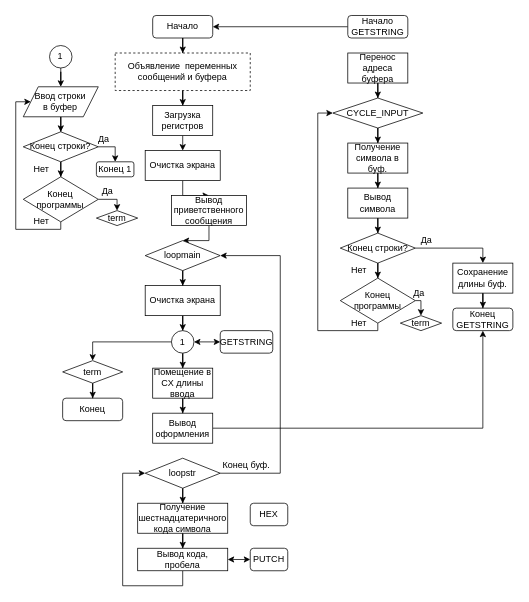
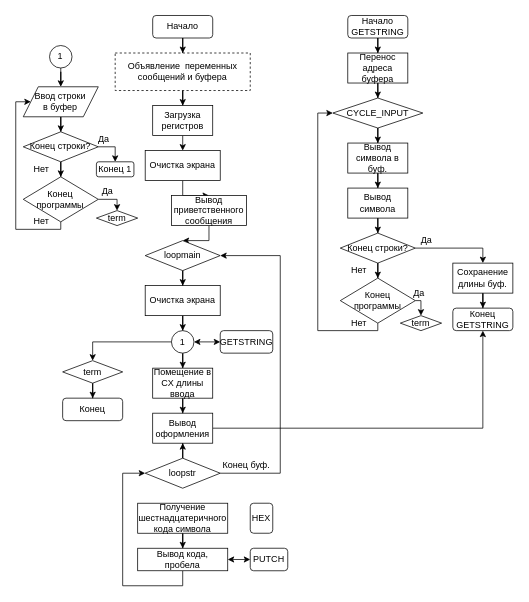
  <mxCell id="0" />
  <mxCell id="1" parent="0" />
  <mxCell id="2" style="edgeStyle=orthogonalEdgeStyle;rounded=0;orthogonalLoop=1;jettySize=auto;html=1;" parent="1" source="3" target="5" edge="1"><mxGeometry relative="1" as="geometry" /></mxCell>
  <mxCell id="3" value="Начало" style="rounded=1;whiteSpace=wrap;html=1;fontSize=12;glass=0;strokeWidth=1;shadow=0;" parent="1" vertex="1"><mxGeometry x="203" y="20" width="80" height="30" as="geometry" /></mxCell>
  <mxCell id="4" style="edgeStyle=orthogonalEdgeStyle;rounded=0;orthogonalLoop=1;jettySize=auto;html=1;" parent="1" source="5" target="7" edge="1"><mxGeometry relative="1" as="geometry" /></mxCell>
  <mxCell id="5" value="Объявление&amp;nbsp; переменных сообщений и буфера" style="rounded=0;whiteSpace=wrap;html=1;dashed=1;" parent="1" vertex="1"><mxGeometry x="153" y="70" width="180" height="50" as="geometry" /></mxCell>
  <mxCell id="6" style="edgeStyle=orthogonalEdgeStyle;rounded=0;orthogonalLoop=1;jettySize=auto;html=1;exitX=0.5;exitY=1;exitDx=0;exitDy=0;entryX=0.5;entryY=0;entryDx=0;entryDy=0;" edge="1" parent="1" source="7" target="10"><mxGeometry relative="1" as="geometry" /></mxCell>
  <mxCell id="7" value="Загрузка регистров" style="rounded=0;whiteSpace=wrap;html=1;" parent="1" vertex="1"><mxGeometry x="203" y="140" width="80" height="40" as="geometry" /></mxCell>
  <mxCell id="8" value="Конец" style="rounded=1;whiteSpace=wrap;html=1;fontSize=12;glass=0;strokeWidth=1;shadow=0;" parent="1" vertex="1"><mxGeometry x="83" y="530" width="80" height="30" as="geometry" /></mxCell>
  <mxCell id="9" style="edgeStyle=orthogonalEdgeStyle;rounded=0;orthogonalLoop=1;jettySize=auto;html=1;exitX=0.5;exitY=1;exitDx=0;exitDy=0;entryX=0.5;entryY=0;entryDx=0;entryDy=0;" edge="1" parent="1" source="10" target="12"><mxGeometry relative="1" as="geometry" /></mxCell>
  <mxCell id="10" value="Очистка экрана" style="rounded=0;whiteSpace=wrap;html=1;" vertex="1" parent="1"><mxGeometry x="193" y="200" width="100" height="40" as="geometry" /></mxCell>
  <mxCell id="11" style="edgeStyle=orthogonalEdgeStyle;rounded=0;orthogonalLoop=1;jettySize=auto;html=1;exitX=0.5;exitY=1;exitDx=0;exitDy=0;entryX=0.5;entryY=0;entryDx=0;entryDy=0;" edge="1" parent="1" source="12" target="16"><mxGeometry relative="1" as="geometry" /></mxCell>
  <mxCell id="12" value="Вывод приветственного сообщения" style="rounded=0;whiteSpace=wrap;html=1;" vertex="1" parent="1"><mxGeometry x="228" y="260" width="100" height="40" as="geometry" /></mxCell>
  <mxCell id="13" style="edgeStyle=orthogonalEdgeStyle;rounded=0;orthogonalLoop=1;jettySize=auto;html=1;entryX=0.5;entryY=0;entryDx=0;entryDy=0;" edge="1" parent="1" source="14" target="19"><mxGeometry relative="1" as="geometry" /></mxCell>
  <mxCell id="14" value="Очистка экрана" style="rounded=0;whiteSpace=wrap;html=1;" vertex="1" parent="1"><mxGeometry x="193" y="380" width="100" height="40" as="geometry" /></mxCell>
  <mxCell id="15" style="edgeStyle=orthogonalEdgeStyle;rounded=0;orthogonalLoop=1;jettySize=auto;html=1;exitX=0.5;exitY=1;exitDx=0;exitDy=0;" edge="1" parent="1" source="16" target="14"><mxGeometry relative="1" as="geometry" /></mxCell>
  <mxCell id="16" value="loopmain" style="rhombus;whiteSpace=wrap;html=1;" vertex="1" parent="1"><mxGeometry x="193" y="320" width="100" height="40" as="geometry" /></mxCell>
  <mxCell id="17" style="edgeStyle=orthogonalEdgeStyle;rounded=0;orthogonalLoop=1;jettySize=auto;html=1;" edge="1" parent="1" source="19" target="42"><mxGeometry relative="1" as="geometry" /></mxCell>
  <mxCell id="18" style="edgeStyle=orthogonalEdgeStyle;rounded=0;orthogonalLoop=1;jettySize=auto;html=1;entryX=0.5;entryY=0;entryDx=0;entryDy=0;" edge="1" parent="1" source="19" target="52"><mxGeometry relative="1" as="geometry" /></mxCell>
  <mxCell id="19" value="1" style="ellipse;whiteSpace=wrap;html=1;aspect=fixed;" vertex="1" parent="1"><mxGeometry x="228" y="440" width="30" height="30" as="geometry" /></mxCell>
  <mxCell id="20" style="edgeStyle=orthogonalEdgeStyle;rounded=0;orthogonalLoop=1;jettySize=auto;html=1;entryX=0.5;entryY=0;entryDx=0;entryDy=0;" edge="1" parent="1" source="21" target="23"><mxGeometry relative="1" as="geometry" /></mxCell>
  <mxCell id="21" value="1" style="ellipse;whiteSpace=wrap;html=1;aspect=fixed;" vertex="1" parent="1"><mxGeometry x="65.49" y="60" width="30" height="30" as="geometry" /></mxCell>
  <mxCell id="22" style="edgeStyle=orthogonalEdgeStyle;rounded=0;orthogonalLoop=1;jettySize=auto;html=1;exitX=0.5;exitY=1;exitDx=0;exitDy=0;" edge="1" parent="1" source="23" target="26"><mxGeometry relative="1" as="geometry" /></mxCell>
  <mxCell id="23" value="Ввод строки&lt;div&gt;в буфер&lt;/div&gt;" style="shape=parallelogram;perimeter=parallelogramPerimeter;whiteSpace=wrap;html=1;fixedSize=1;" vertex="1" parent="1"><mxGeometry x="30.49" y="115" width="100" height="40" as="geometry" /></mxCell>
  <mxCell id="24" style="edgeStyle=orthogonalEdgeStyle;rounded=0;orthogonalLoop=1;jettySize=auto;html=1;exitX=0.5;exitY=1;exitDx=0;exitDy=0;" edge="1" parent="1" source="26" target="29"><mxGeometry relative="1" as="geometry" /></mxCell>
  <mxCell id="25" style="edgeStyle=orthogonalEdgeStyle;rounded=0;orthogonalLoop=1;jettySize=auto;html=1;exitX=1;exitY=0.5;exitDx=0;exitDy=0;" edge="1" parent="1" source="26" target="34"><mxGeometry relative="1" as="geometry" /></mxCell>
  <mxCell id="26" value="Конец строки?" style="rhombus;whiteSpace=wrap;html=1;" vertex="1" parent="1"><mxGeometry x="30.49" y="175" width="100" height="40" as="geometry" /></mxCell>
  <mxCell id="27" style="edgeStyle=orthogonalEdgeStyle;rounded=0;orthogonalLoop=1;jettySize=auto;html=1;entryX=0;entryY=0.5;entryDx=0;entryDy=0;" edge="1" parent="1" source="29" target="23"><mxGeometry relative="1" as="geometry"><Array as="points"><mxPoint x="80.49" y="305" /><mxPoint x="20.49" y="305" /><mxPoint x="20.49" y="135" /></Array></mxGeometry></mxCell>
  <mxCell id="28" style="edgeStyle=orthogonalEdgeStyle;rounded=0;orthogonalLoop=1;jettySize=auto;html=1;exitX=1;exitY=0.5;exitDx=0;exitDy=0;entryX=0.5;entryY=0;entryDx=0;entryDy=0;" edge="1" parent="1" source="29" target="35"><mxGeometry relative="1" as="geometry" /></mxCell>
  <mxCell id="29" value="Конец программы" style="rhombus;whiteSpace=wrap;html=1;" vertex="1" parent="1"><mxGeometry x="30.49" y="235" width="100" height="60" as="geometry" /></mxCell>
  <mxCell id="30" value="Нет" style="text;html=1;align=center;verticalAlign=middle;whiteSpace=wrap;rounded=0;" vertex="1" parent="1"><mxGeometry x="40.49" y="215" width="30" height="20" as="geometry" /></mxCell>
  <mxCell id="31" value="Нет" style="text;html=1;align=center;verticalAlign=middle;whiteSpace=wrap;rounded=0;" vertex="1" parent="1"><mxGeometry x="40.49" y="285" width="30" height="20" as="geometry" /></mxCell>
  <mxCell id="32" value="GETSTRING" style="rounded=1;whiteSpace=wrap;html=1;" vertex="1" parent="1"><mxGeometry x="293" y="440" width="70" height="30" as="geometry" /></mxCell>
  <mxCell id="33" value="" style="endArrow=classic;startArrow=classic;html=1;rounded=0;" edge="1" parent="1" source="19" target="32"><mxGeometry width="50" height="50" relative="1" as="geometry"><mxPoint x="183" y="420" as="sourcePoint" /><mxPoint x="233" y="370" as="targetPoint" /></mxGeometry></mxCell>
  <mxCell id="34" value="Конец 1" style="rounded=1;whiteSpace=wrap;html=1;fontSize=12;glass=0;strokeWidth=1;shadow=0;" vertex="1" parent="1"><mxGeometry x="127.98" y="215" width="50" height="20" as="geometry" /></mxCell>
  <mxCell id="35" value="term" style="rhombus;whiteSpace=wrap;html=1;" vertex="1" parent="1"><mxGeometry x="127.98" y="280" width="55.02" height="20" as="geometry" /></mxCell>
  <mxCell id="36" style="edgeStyle=orthogonalEdgeStyle;rounded=0;orthogonalLoop=1;jettySize=auto;html=1;" edge="1" parent="1" source="37" target="55"><mxGeometry relative="1" as="geometry" /></mxCell>
  <mxCell id="37" value="Вывод оформления" style="rounded=0;whiteSpace=wrap;html=1;" vertex="1" parent="1"><mxGeometry x="203" y="550" width="80" height="40" as="geometry" /></mxCell>
- <mxCell id="38" style="edgeStyle=orthogonalEdgeStyle;rounded=0;orthogonalLoop=1;jettySize=auto;html=1;" edge="1" parent="1" source="40" target="44"><mxGeometry relative="1" as="geometry" /></mxCell>
+ <mxCell id="38" style="edgeStyle=orthogonalEdgeStyle;rounded=0;orthogonalLoop=1;jettySize=auto;html=1;" edge="1" parent="1" source="40" target="37"><mxGeometry relative="1" as="geometry" /></mxCell>
  <mxCell id="39" style="edgeStyle=orthogonalEdgeStyle;rounded=0;orthogonalLoop=1;jettySize=auto;html=1;exitX=1;exitY=0.5;exitDx=0;exitDy=0;entryX=1;entryY=0.5;entryDx=0;entryDy=0;" edge="1" parent="1" source="40" target="16"><mxGeometry relative="1" as="geometry"><Array as="points"><mxPoint x="373" y="630" /><mxPoint x="373" y="340" /></Array></mxGeometry></mxCell>
  <mxCell id="40" value="loopstr" style="rhombus;whiteSpace=wrap;html=1;" vertex="1" parent="1"><mxGeometry x="193" y="610" width="100" height="40" as="geometry" /></mxCell>
  <mxCell id="41" style="edgeStyle=orthogonalEdgeStyle;rounded=0;orthogonalLoop=1;jettySize=auto;html=1;" edge="1" parent="1" source="42" target="37"><mxGeometry relative="1" as="geometry" /></mxCell>
  <mxCell id="42" value="Помещение в CX длины ввода" style="rounded=0;whiteSpace=wrap;html=1;" vertex="1" parent="1"><mxGeometry x="203" y="490" width="80" height="40" as="geometry" /></mxCell>
  <mxCell id="43" style="edgeStyle=orthogonalEdgeStyle;rounded=0;orthogonalLoop=1;jettySize=auto;html=1;" edge="1" parent="1" source="44" target="47"><mxGeometry relative="1" as="geometry" /></mxCell>
  <mxCell id="44" value="Получение шестнадцатеричного кода символа" style="rounded=0;whiteSpace=wrap;html=1;" vertex="1" parent="1"><mxGeometry x="183" y="670" width="120" height="40" as="geometry" /></mxCell>
- <mxCell id="45" value="HEX" style="rounded=1;whiteSpace=wrap;html=1;" vertex="1" parent="1"><mxGeometry x="333" y="670" width="50" height="30" as="geometry" /></mxCell>
+ <mxCell id="45" value="HEX" style="rounded=1;whiteSpace=wrap;html=1;" vertex="1" parent="1"><mxGeometry x="333" y="670" width="30" height="40" as="geometry" /></mxCell>
  <mxCell id="46" style="edgeStyle=orthogonalEdgeStyle;rounded=0;orthogonalLoop=1;jettySize=auto;html=1;entryX=0;entryY=0.5;entryDx=0;entryDy=0;" edge="1" parent="1" source="47" target="40"><mxGeometry relative="1" as="geometry"><Array as="points"><mxPoint x="243" y="780" /><mxPoint x="163" y="780" /><mxPoint x="163" y="630" /></Array></mxGeometry></mxCell>
  <mxCell id="47" value="Вывод кода, пробела" style="rounded=0;whiteSpace=wrap;html=1;" vertex="1" parent="1"><mxGeometry x="183" y="730" width="120" height="30" as="geometry" /></mxCell>
  <mxCell id="48" value="PUTCH" style="rounded=1;whiteSpace=wrap;html=1;" vertex="1" parent="1"><mxGeometry x="333" y="730" width="50" height="30" as="geometry" /></mxCell>
  <mxCell id="49" value="" style="endArrow=classic;startArrow=classic;html=1;rounded=0;" edge="1" parent="1" source="47" target="48"><mxGeometry width="50" height="50" relative="1" as="geometry"><mxPoint x="193" y="770" as="sourcePoint" /><mxPoint x="243" y="720" as="targetPoint" /></mxGeometry></mxCell>
  <mxCell id="50" value="Конец буф." style="text;html=1;align=center;verticalAlign=middle;whiteSpace=wrap;rounded=0;" vertex="1" parent="1"><mxGeometry x="293" y="610" width="70" height="20" as="geometry" /></mxCell>
  <mxCell id="51" style="edgeStyle=orthogonalEdgeStyle;rounded=0;orthogonalLoop=1;jettySize=auto;html=1;" edge="1" parent="1" source="52" target="8"><mxGeometry relative="1" as="geometry" /></mxCell>
  <mxCell id="52" value="term" style="rhombus;whiteSpace=wrap;html=1;" vertex="1" parent="1"><mxGeometry x="83" y="480" width="80" height="30" as="geometry" /></mxCell>
- <mxCell id="53" style="edgeStyle=orthogonalEdgeStyle;rounded=0;orthogonalLoop=1;jettySize=auto;html=1;" edge="1" parent="1" source="54" target="3"><mxGeometry relative="1" as="geometry" /></mxCell>
+ <mxCell id="53" style="edgeStyle=orthogonalEdgeStyle;rounded=0;orthogonalLoop=1;jettySize=auto;html=1;" edge="1" parent="1" source="54" target="57"><mxGeometry relative="1" as="geometry" /></mxCell>
  <mxCell id="54" value="Начало&lt;div&gt;GETSTRING&lt;/div&gt;" style="rounded=1;whiteSpace=wrap;html=1;fontSize=12;glass=0;strokeWidth=1;shadow=0;" vertex="1" parent="1"><mxGeometry x="463" y="20" width="80" height="30" as="geometry" /></mxCell>
  <mxCell id="55" value="Конец&lt;div&gt;GETSTRING&lt;/div&gt;" style="rounded=1;whiteSpace=wrap;html=1;fontSize=12;glass=0;strokeWidth=1;shadow=0;" vertex="1" parent="1"><mxGeometry x="603" y="410" width="80" height="30" as="geometry" /></mxCell>
  <mxCell id="56" style="edgeStyle=orthogonalEdgeStyle;rounded=0;orthogonalLoop=1;jettySize=auto;html=1;" edge="1" parent="1" source="57" target="59"><mxGeometry relative="1" as="geometry" /></mxCell>
  <mxCell id="57" value="Перенос адреса буфера" style="rounded=0;whiteSpace=wrap;html=1;" vertex="1" parent="1"><mxGeometry x="463" y="70" width="80" height="40" as="geometry" /></mxCell>
  <mxCell id="58" style="edgeStyle=orthogonalEdgeStyle;rounded=0;orthogonalLoop=1;jettySize=auto;html=1;" edge="1" parent="1" source="59" target="61"><mxGeometry relative="1" as="geometry" /></mxCell>
  <mxCell id="59" value="CYCLE_INPUT" style="rhombus;whiteSpace=wrap;html=1;" vertex="1" parent="1"><mxGeometry x="443" y="130" width="120" height="40" as="geometry" /></mxCell>
  <mxCell id="60" style="edgeStyle=orthogonalEdgeStyle;rounded=0;orthogonalLoop=1;jettySize=auto;html=1;" edge="1" parent="1" source="61" target="63"><mxGeometry relative="1" as="geometry" /></mxCell>
- <mxCell id="61" value="Получение&lt;div&gt;символа в буф.&lt;/div&gt;" style="rounded=0;whiteSpace=wrap;html=1;" vertex="1" parent="1"><mxGeometry x="463" y="190" width="80" height="40" as="geometry" /></mxCell>
+ <mxCell id="61" value="Вывод&lt;div&gt;символа в буф.&lt;/div&gt;" style="rounded=0;whiteSpace=wrap;html=1;" vertex="1" parent="1"><mxGeometry x="463" y="190" width="80" height="40" as="geometry" /></mxCell>
  <mxCell id="62" style="edgeStyle=orthogonalEdgeStyle;rounded=0;orthogonalLoop=1;jettySize=auto;html=1;" edge="1" parent="1" source="63" target="66"><mxGeometry relative="1" as="geometry" /></mxCell>
  <mxCell id="63" value="Вывод&lt;div&gt;символа&lt;/div&gt;" style="rounded=0;whiteSpace=wrap;html=1;" vertex="1" parent="1"><mxGeometry x="463" y="250" width="80" height="40" as="geometry" /></mxCell>
  <mxCell id="64" style="edgeStyle=orthogonalEdgeStyle;rounded=0;orthogonalLoop=1;jettySize=auto;html=1;exitX=0.5;exitY=1;exitDx=0;exitDy=0;" edge="1" parent="1" source="66" target="69"><mxGeometry relative="1" as="geometry" /></mxCell>
  <mxCell id="65" style="edgeStyle=orthogonalEdgeStyle;rounded=0;orthogonalLoop=1;jettySize=auto;html=1;exitX=1;exitY=0.5;exitDx=0;exitDy=0;entryX=0.5;entryY=0;entryDx=0;entryDy=0;" edge="1" parent="1" source="66" target="74"><mxGeometry relative="1" as="geometry" /></mxCell>
  <mxCell id="66" value="Конец строки?" style="rhombus;whiteSpace=wrap;html=1;" vertex="1" parent="1"><mxGeometry x="453" y="310" width="100" height="40" as="geometry" /></mxCell>
  <mxCell id="67" style="edgeStyle=orthogonalEdgeStyle;rounded=0;orthogonalLoop=1;jettySize=auto;html=1;exitX=1;exitY=0.5;exitDx=0;exitDy=0;entryX=0.5;entryY=0;entryDx=0;entryDy=0;" edge="1" parent="1" source="69" target="72"><mxGeometry relative="1" as="geometry" /></mxCell>
  <mxCell id="68" style="edgeStyle=orthogonalEdgeStyle;rounded=0;orthogonalLoop=1;jettySize=auto;html=1;entryX=0;entryY=0.5;entryDx=0;entryDy=0;" edge="1" parent="1" source="69" target="59"><mxGeometry relative="1" as="geometry"><mxPoint x="423" y="230" as="targetPoint" /><Array as="points"><mxPoint x="503" y="440" /><mxPoint x="423" y="440" /><mxPoint x="423" y="150" /></Array></mxGeometry></mxCell>
  <mxCell id="69" value="Конец программы" style="rhombus;whiteSpace=wrap;html=1;" vertex="1" parent="1"><mxGeometry x="453" y="370" width="100" height="60" as="geometry" /></mxCell>
  <mxCell id="70" value="Нет" style="text;html=1;align=center;verticalAlign=middle;whiteSpace=wrap;rounded=0;" vertex="1" parent="1"><mxGeometry x="463" y="350" width="30" height="20" as="geometry" /></mxCell>
  <mxCell id="71" value="Нет" style="text;html=1;align=center;verticalAlign=middle;whiteSpace=wrap;rounded=0;" vertex="1" parent="1"><mxGeometry x="463" y="420" width="30" height="20" as="geometry" /></mxCell>
  <mxCell id="72" value="term" style="rhombus;whiteSpace=wrap;html=1;" vertex="1" parent="1"><mxGeometry x="533" y="420" width="55.02" height="20" as="geometry" /></mxCell>
  <mxCell id="73" style="edgeStyle=orthogonalEdgeStyle;rounded=0;orthogonalLoop=1;jettySize=auto;html=1;" edge="1" parent="1" source="74" target="55"><mxGeometry relative="1" as="geometry" /></mxCell>
  <mxCell id="74" value="Сохранение длины буф." style="rounded=0;whiteSpace=wrap;html=1;" vertex="1" parent="1"><mxGeometry x="603" y="350" width="80" height="40" as="geometry" /></mxCell>
  <mxCell id="75" value="Да" style="text;html=1;align=center;verticalAlign=middle;whiteSpace=wrap;rounded=0;" vertex="1" parent="1"><mxGeometry x="123" y="175" width="30" height="20" as="geometry" /></mxCell>
  <mxCell id="76" value="Да" style="text;html=1;align=center;verticalAlign=middle;whiteSpace=wrap;rounded=0;" vertex="1" parent="1"><mxGeometry x="127.98" y="240" width="30" height="30" as="geometry" /></mxCell>
  <mxCell id="77" value="Да" style="text;html=1;align=center;verticalAlign=middle;whiteSpace=wrap;rounded=0;" vertex="1" parent="1"><mxGeometry x="543" y="380" width="30" height="20" as="geometry" /></mxCell>
  <mxCell id="78" value="Да" style="text;html=1;align=center;verticalAlign=middle;whiteSpace=wrap;rounded=0;" vertex="1" parent="1"><mxGeometry x="553" y="310" width="30" height="20" as="geometry" /></mxCell>
